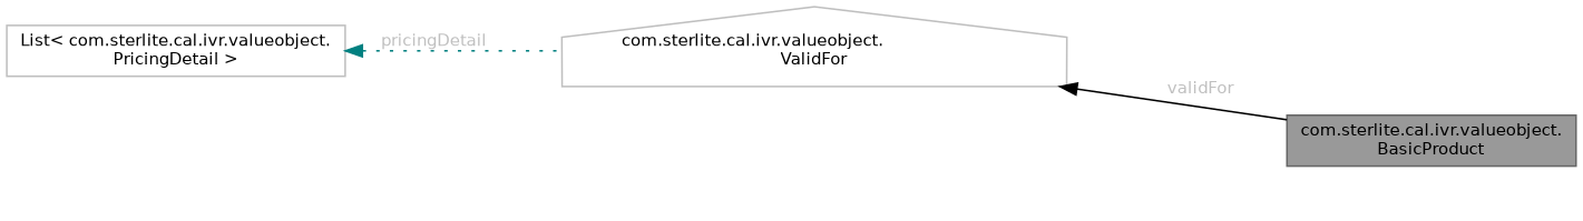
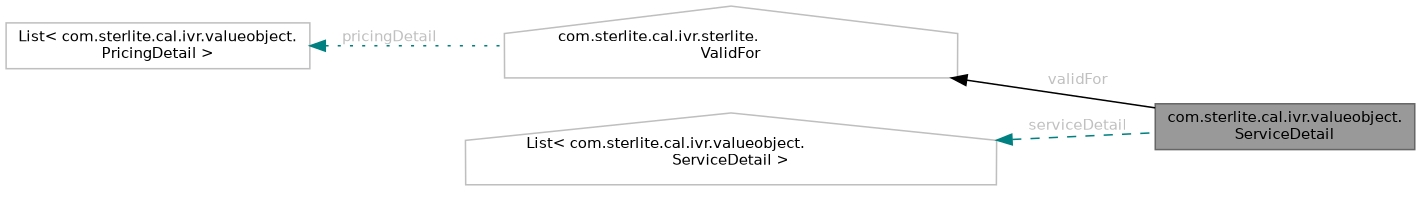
  digraph {
    rankdir=LR
    node [color=grey75 fillcolor=white fontname=Helvetica fontsize=10 shape=box style=filled]
    edge [color=teal dir=back fontcolor=grey fontname=Helvetica fontsize=10 labelfontname=Helvetica labelfontsize=10]
-   n1 [color=gray40 fillcolor=grey60 fontcolor=black height=0.2 label="com.sterlite.cal.ivr.valueobject.\lBasicProduct" width=0.4]
-   n2 [height=0.2 label="com.sterlite.cal.ivr.valueobject.\lValidFor" shape=house width=0.4]
+   n1 [color=gray40 fillcolor=grey60 fontcolor=black height=0.2 label="com.sterlite.cal.ivr.valueobject.\lServiceDetail" width=0.4]
+   n2 [height=0.2 label="com.sterlite.cal.ivr.sterlite.\lValidFor" shape=house width=0.4]
    n3 [height=0.2 label="List\< com.sterlite.cal.ivr.valueobject.\lPricingDetail \>" width=0.4]
+   n4 [height=0.2 label="List\< com.sterlite.cal.ivr.valueobject.\lServiceDetail \>" shape=house width=0.4]
    n2 -> n1 [color=black label=" validFor" style=solid]
    n3 -> n2 [label=" pricingDetail" style=dotted]
+   n4 -> n1 [label=" serviceDetail" style=dashed]
  }
